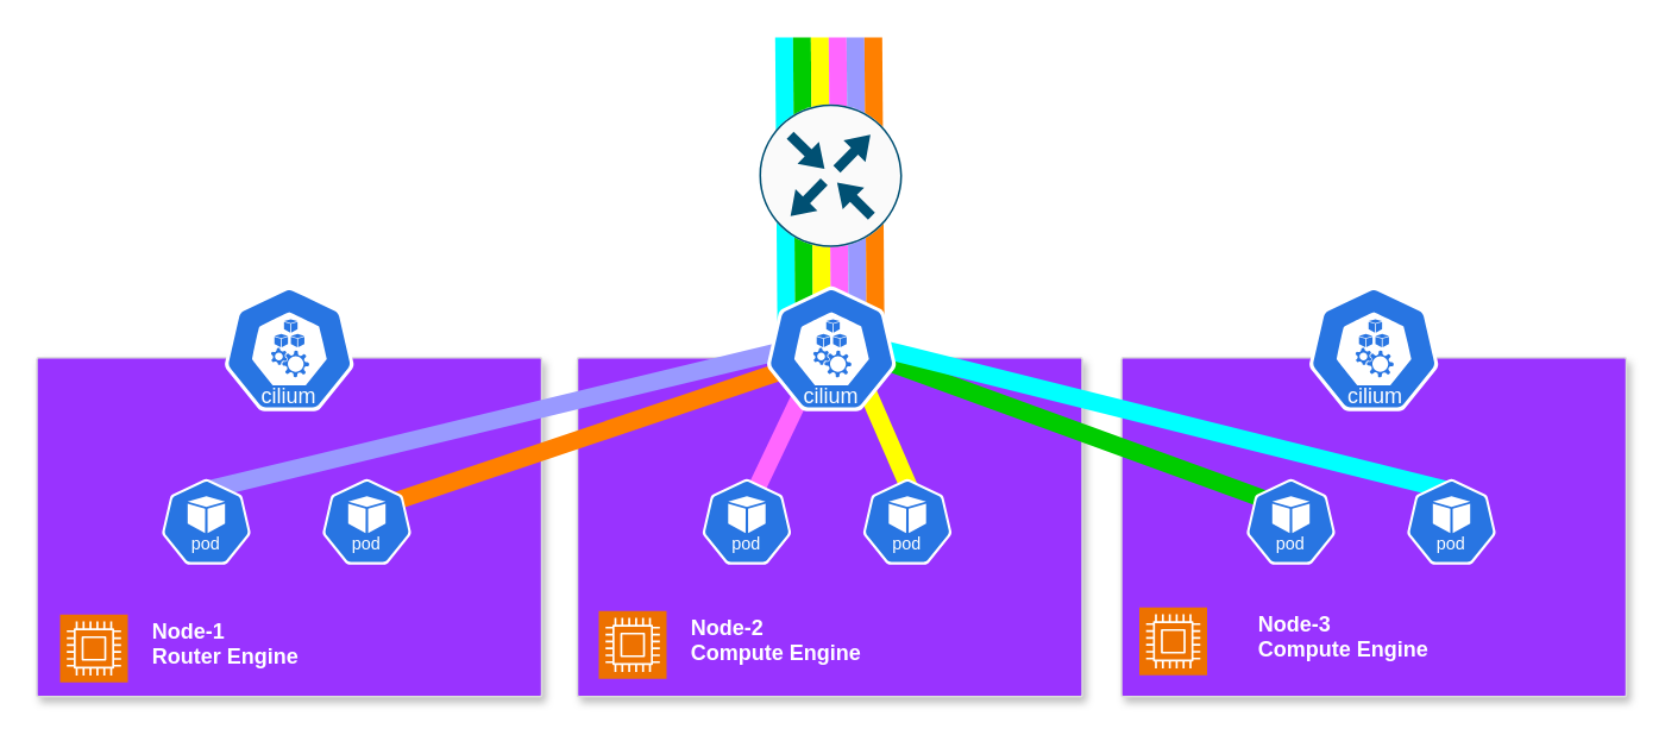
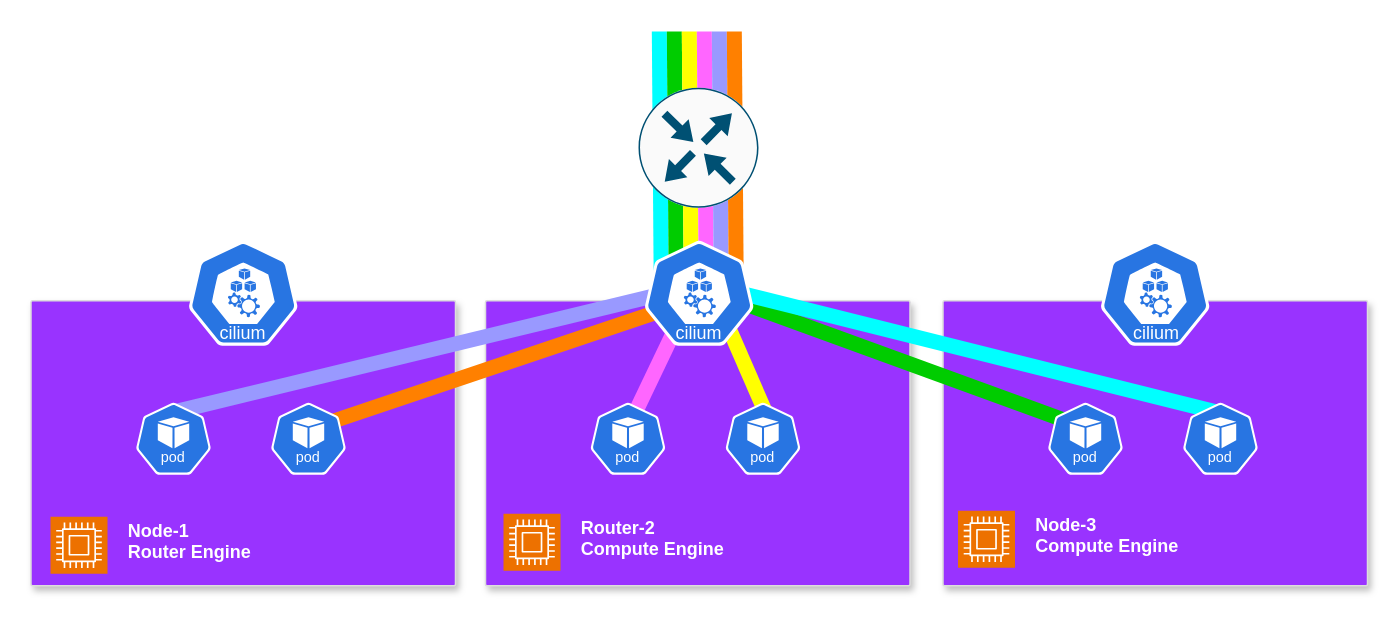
  <mxCell id="0" />
  <mxCell id="1" parent="0" />
  <mxCell id="2" value="" style="shape=flexArrow;endArrow=none;startArrow=none;html=1;rounded=0;startFill=0;endFill=0;fillColor=#00FFFF;gradientColor=none;fillStyle=auto;strokeColor=none;" edge="1" parent="1"><mxGeometry width="100" height="100" relative="1" as="geometry"><mxPoint x="440.118" y="185" as="sourcePoint" /><mxPoint x="438.88" y="20" as="targetPoint" /></mxGeometry></mxCell>
  <mxCell id="3" value="" style="shape=flexArrow;endArrow=none;startArrow=none;html=1;rounded=0;startFill=0;endFill=0;strokeColor=none;fillColor=#00CC00;" edge="1" parent="1"><mxGeometry width="100" height="100" relative="1" as="geometry"><mxPoint x="450.118" y="185" as="sourcePoint" /><mxPoint x="448.88" y="20" as="targetPoint" /></mxGeometry></mxCell>
  <mxCell id="4" value="" style="shape=flexArrow;endArrow=none;startArrow=none;html=1;rounded=0;startFill=0;endFill=0;strokeColor=none;fillColor=#FFFF00;" edge="1" parent="1"><mxGeometry width="100" height="100" relative="1" as="geometry"><mxPoint x="460.118" y="185" as="sourcePoint" /><mxPoint x="458.88" y="20" as="targetPoint" /></mxGeometry></mxCell>
  <mxCell id="5" value="" style="shape=flexArrow;endArrow=none;startArrow=none;html=1;rounded=0;startFill=0;endFill=0;strokeColor=none;fillColor=#FF66FF;" edge="1" parent="1"><mxGeometry width="100" height="100" relative="1" as="geometry"><mxPoint x="470.118" y="185" as="sourcePoint" /><mxPoint x="468.88" y="20" as="targetPoint" /></mxGeometry></mxCell>
  <mxCell id="6" value="" style="shape=flexArrow;endArrow=none;startArrow=none;html=1;rounded=0;startFill=0;endFill=0;fillColor=#9999FF;strokeColor=none;" edge="1" parent="1"><mxGeometry width="100" height="100" relative="1" as="geometry"><mxPoint x="480.118" y="185" as="sourcePoint" /><mxPoint x="478.88" y="20" as="targetPoint" /></mxGeometry></mxCell>
  <mxCell id="7" value="" style="shape=flexArrow;endArrow=none;startArrow=none;html=1;rounded=0;startFill=0;endFill=0;fillColor=#FF8000;strokeColor=none;" edge="1" parent="1"><mxGeometry width="100" height="100" relative="1" as="geometry"><mxPoint x="490.118" y="185" as="sourcePoint" /><mxPoint x="488.88" y="20" as="targetPoint" /></mxGeometry></mxCell>
  <mxCell id="8" value="" style="strokeColor=#dddddd;shadow=1;strokeWidth=1;rounded=1;absoluteArcSize=1;arcSize=2;movable=1;resizable=1;rotatable=1;deletable=1;editable=1;locked=0;connectable=1;container=0;fillColor=#9933FF;" vertex="1" parent="1"><mxGeometry x="323" y="200" width="283" height="190" as="geometry" /></mxCell>
  <mxCell id="9" value="" style="strokeColor=#dddddd;shadow=1;strokeWidth=1;rounded=1;absoluteArcSize=1;arcSize=2;movable=1;resizable=1;rotatable=1;deletable=1;editable=1;locked=0;connectable=1;container=0;fillColor=#9933FF;" vertex="1" parent="1"><mxGeometry x="20" y="200" width="283" height="190" as="geometry" /></mxCell>
  <mxCell id="10" value="&lt;font color=&quot;#ffffff&quot;&gt;&lt;span style=&quot;text-wrap: nowrap;&quot;&gt;Node-1&lt;/span&gt;&lt;br style=&quot;forced-color-adjust: none; font-family: Helvetica; font-size: 12px; font-style: normal; font-variant-ligatures: normal; font-variant-caps: normal; letter-spacing: normal; orphans: 2; text-align: left; text-indent: 0px; text-transform: none; widows: 2; word-spacing: 0px; -webkit-text-stroke-width: 0px; white-space: nowrap; text-decoration-thickness: initial; text-decoration-style: initial; text-decoration-color: initial;&quot;&gt;&lt;span style=&quot;font-family: Helvetica; font-size: 12px; font-style: normal; font-variant-ligatures: normal; font-variant-caps: normal; letter-spacing: normal; orphans: 2; text-align: left; text-indent: 0px; text-transform: none; widows: 2; word-spacing: 0px; -webkit-text-stroke-width: 0px; white-space: nowrap; text-decoration-thickness: initial; text-decoration-style: initial; text-decoration-color: initial; float: none; display: inline !important;&quot;&gt;Router Engine&lt;/span&gt;&lt;/font&gt;" style="text;whiteSpace=wrap;html=1;fontStyle=1" vertex="1" parent="1"><mxGeometry x="83" y="340" width="120" height="50" as="geometry" /></mxCell>
  <mxCell id="11" value="" style="strokeColor=#dddddd;shadow=1;strokeWidth=1;rounded=1;absoluteArcSize=1;arcSize=2;movable=1;resizable=1;rotatable=1;deletable=1;editable=1;locked=0;connectable=1;container=0;fillColor=#9933FF;" vertex="1" parent="1"><mxGeometry x="628" y="200" width="283" height="190" as="geometry" /></mxCell>
  <mxCell id="12" value="" style="sketch=0;points=[[0.5,0,0],[1,0.5,0],[0.5,1,0],[0,0.5,0],[0.145,0.145,0],[0.856,0.145,0],[0.855,0.856,0],[0.145,0.855,0]];verticalLabelPosition=bottom;html=1;verticalAlign=top;aspect=fixed;align=center;pointerEvents=1;shape=mxgraph.cisco19.rect;prIcon=router;fillColor=#FAFAFA;strokeColor=#005073;" vertex="1" parent="1"><mxGeometry x="425" y="58" width="80" height="80" as="geometry" /></mxCell>
  <mxCell id="13" value="Upstream&lt;div&gt;Router&lt;/div&gt;" style="text;html=1;align=center;verticalAlign=middle;resizable=0;points=[];autosize=1;strokeColor=none;fillColor=none;fontColor=#FFFFFF;" vertex="1" parent="1"><mxGeometry x="525" y="153" width="80" height="40" as="geometry" /></mxCell>
  <mxCell id="14" value="" style="sketch=0;points=[[0,0,0],[0.25,0,0],[0.5,0,0],[0.75,0,0],[1,0,0],[0,1,0],[0.25,1,0],[0.5,1,0],[0.75,1,0],[1,1,0],[0,0.25,0],[0,0.5,0],[0,0.75,0],[1,0.25,0],[1,0.5,0],[1,0.75,0]];outlineConnect=0;fontColor=#232F3E;fillColor=#ED7100;strokeColor=#ffffff;dashed=0;verticalLabelPosition=bottom;verticalAlign=top;align=center;html=1;fontSize=12;fontStyle=0;aspect=fixed;shape=mxgraph.aws4.resourceIcon;resIcon=mxgraph.aws4.compute;" vertex="1" parent="1"><mxGeometry x="33" y="344" width="38" height="38" as="geometry" /></mxCell>
  <mxCell id="15" value="" style="shape=flexArrow;endArrow=none;startArrow=none;html=1;rounded=0;startFill=0;endFill=0;fillColor=#9999FF;strokeColor=none;" edge="1" parent="1"><mxGeometry width="100" height="100" relative="1" as="geometry"><mxPoint x="113" y="274.722" as="sourcePoint" /><mxPoint x="463" y="190" as="targetPoint" /></mxGeometry></mxCell>
  <mxCell id="16" value="" style="shape=flexArrow;endArrow=none;startArrow=none;html=1;rounded=0;startFill=0;endFill=0;fillColor=#FF8000;strokeColor=none;entryX=0.507;entryY=0.541;entryDx=0;entryDy=0;entryPerimeter=0;" edge="1" parent="1" target="27"><mxGeometry width="100" height="100" relative="1" as="geometry"><mxPoint x="200" y="287.485" as="sourcePoint" /><mxPoint x="463" y="185" as="targetPoint" /></mxGeometry></mxCell>
  <mxCell id="17" value="" style="shape=flexArrow;endArrow=none;startArrow=none;html=1;rounded=0;startFill=0;endFill=0;strokeColor=none;fillColor=#FF66FF;" edge="1" parent="1"><mxGeometry width="100" height="100" relative="1" as="geometry"><mxPoint x="418.808" y="283" as="sourcePoint" /><mxPoint x="463.19" y="190" as="targetPoint" /></mxGeometry></mxCell>
  <mxCell id="18" value="" style="shape=flexArrow;endArrow=none;startArrow=none;html=1;rounded=0;startFill=0;endFill=0;strokeColor=none;fillColor=#FFFF00;" edge="1" parent="1"><mxGeometry width="100" height="100" relative="1" as="geometry"><mxPoint x="518.618" y="295" as="sourcePoint" /><mxPoint x="473" y="190" as="targetPoint" /></mxGeometry></mxCell>
  <mxCell id="19" value="" style="shape=flexArrow;endArrow=none;startArrow=none;html=1;rounded=0;startFill=0;endFill=0;strokeColor=none;fillColor=#00CC00;" edge="1" parent="1"><mxGeometry width="100" height="100" relative="1" as="geometry"><mxPoint x="723.618" y="285" as="sourcePoint" /><mxPoint x="463" y="190" as="targetPoint" /></mxGeometry></mxCell>
  <mxCell id="20" value="" style="shape=flexArrow;endArrow=none;startArrow=none;html=1;rounded=0;startFill=0;endFill=0;fillColor=#00FFFF;gradientColor=none;fillStyle=auto;strokeColor=none;" edge="1" parent="1"><mxGeometry width="100" height="100" relative="1" as="geometry"><mxPoint x="813.618" y="275" as="sourcePoint" /><mxPoint x="473" y="190" as="targetPoint" /></mxGeometry></mxCell>
  <mxCell id="21" value="" style="aspect=fixed;sketch=0;html=1;dashed=0;whitespace=wrap;verticalLabelPosition=bottom;verticalAlign=top;fillColor=#2875E2;strokeColor=#ffffff;points=[[0.005,0.63,0],[0.1,0.2,0],[0.9,0.2,0],[0.5,0,0],[0.995,0.63,0],[0.72,0.99,0],[0.5,1,0],[0.28,0.99,0]];shape=mxgraph.kubernetes.icon2;kubernetesLabel=1;prIcon=pod" vertex="1" parent="1"><mxGeometry x="393" y="268" width="50" height="48" as="geometry" /></mxCell>
  <mxCell id="22" value="" style="aspect=fixed;sketch=0;html=1;dashed=0;whitespace=wrap;verticalLabelPosition=bottom;verticalAlign=top;fillColor=#2875E2;strokeColor=#ffffff;points=[[0.005,0.63,0],[0.1,0.2,0],[0.9,0.2,0],[0.5,0,0],[0.995,0.63,0],[0.72,0.99,0],[0.5,1,0],[0.28,0.99,0]];shape=mxgraph.kubernetes.icon2;kubernetesLabel=1;prIcon=pod" vertex="1" parent="1"><mxGeometry x="483" y="268" width="50" height="48" as="geometry" /></mxCell>
  <mxCell id="23" value="" style="aspect=fixed;sketch=0;html=1;dashed=0;whitespace=wrap;verticalLabelPosition=bottom;verticalAlign=top;fillColor=#2875E2;strokeColor=#ffffff;points=[[0.005,0.63,0],[0.1,0.2,0],[0.9,0.2,0],[0.5,0,0],[0.995,0.63,0],[0.72,0.99,0],[0.5,1,0],[0.28,0.99,0]];shape=mxgraph.kubernetes.icon2;kubernetesLabel=1;prIcon=pod" vertex="1" parent="1"><mxGeometry x="90" y="268" width="50" height="48" as="geometry" /></mxCell>
  <mxCell id="24" value="" style="aspect=fixed;sketch=0;html=1;dashed=0;whitespace=wrap;verticalLabelPosition=bottom;verticalAlign=top;fillColor=#2875E2;strokeColor=#ffffff;points=[[0.005,0.63,0],[0.1,0.2,0],[0.9,0.2,0],[0.5,0,0],[0.995,0.63,0],[0.72,0.99,0],[0.5,1,0],[0.28,0.99,0]];shape=mxgraph.kubernetes.icon2;kubernetesLabel=1;prIcon=pod" vertex="1" parent="1"><mxGeometry x="180" y="268" width="50" height="48" as="geometry" /></mxCell>
  <mxCell id="25" value="" style="aspect=fixed;sketch=0;html=1;dashed=0;whitespace=wrap;verticalLabelPosition=bottom;verticalAlign=top;fillColor=#2875E2;strokeColor=#ffffff;points=[[0.005,0.63,0],[0.1,0.2,0],[0.9,0.2,0],[0.5,0,0],[0.995,0.63,0],[0.72,0.99,0],[0.5,1,0],[0.28,0.99,0]];shape=mxgraph.kubernetes.icon2;kubernetesLabel=1;prIcon=pod" vertex="1" parent="1"><mxGeometry x="698" y="268" width="50" height="48" as="geometry" /></mxCell>
  <mxCell id="26" value="" style="aspect=fixed;sketch=0;html=1;dashed=0;whitespace=wrap;verticalLabelPosition=bottom;verticalAlign=top;fillColor=#2875E2;strokeColor=#ffffff;points=[[0.005,0.63,0],[0.1,0.2,0],[0.9,0.2,0],[0.5,0,0],[0.995,0.63,0],[0.72,0.99,0],[0.5,1,0],[0.28,0.99,0]];shape=mxgraph.kubernetes.icon2;kubernetesLabel=1;prIcon=pod" vertex="1" parent="1"><mxGeometry x="788" y="268" width="50" height="48" as="geometry" /></mxCell>
  <mxCell id="27" value="" style="aspect=fixed;sketch=0;html=1;dashed=0;whitespace=wrap;verticalLabelPosition=bottom;verticalAlign=top;fillColor=#2875E2;strokeColor=#ffffff;points=[[0.005,0.63,0],[0.1,0.2,0],[0.9,0.2,0],[0.5,0,0],[0.995,0.63,0],[0.72,0.99,0],[0.5,1,0],[0.28,0.99,0]];shape=mxgraph.kubernetes.icon2;prIcon=k_proxy" vertex="1" parent="1"><mxGeometry x="429" y="160" width="72.92" height="70" as="geometry" /></mxCell>
- <mxCell id="28" value="&lt;font color=&quot;#ffffff&quot;&gt;&lt;span style=&quot;text-wrap: nowrap;&quot;&gt;Node-2&lt;/span&gt;&lt;br style=&quot;forced-color-adjust: none; font-family: Helvetica; font-size: 12px; font-style: normal; font-variant-ligatures: normal; font-variant-caps: normal; letter-spacing: normal; orphans: 2; text-align: left; text-indent: 0px; text-transform: none; widows: 2; word-spacing: 0px; -webkit-text-stroke-width: 0px; white-space: nowrap; text-decoration-thickness: initial; text-decoration-style: initial; text-decoration-color: initial;&quot;&gt;&lt;span style=&quot;font-family: Helvetica; font-size: 12px; font-style: normal; font-variant-ligatures: normal; font-variant-caps: normal; letter-spacing: normal; orphans: 2; text-align: left; text-indent: 0px; text-transform: none; widows: 2; word-spacing: 0px; -webkit-text-stroke-width: 0px; white-space: nowrap; text-decoration-thickness: initial; text-decoration-style: initial; text-decoration-color: initial; float: none; display: inline !important;&quot;&gt;Compute Engine&lt;/span&gt;&lt;/font&gt;" style="text;whiteSpace=wrap;html=1;fontStyle=1" vertex="1" parent="1"><mxGeometry x="385" y="338" width="120" height="50" as="geometry" /></mxCell>
+ <mxCell id="28" value="&lt;font color=&quot;#ffffff&quot;&gt;&lt;span style=&quot;text-wrap: nowrap;&quot;&gt;Router-2&lt;/span&gt;&lt;br style=&quot;forced-color-adjust: none; font-family: Helvetica; font-size: 12px; font-style: normal; font-variant-ligatures: normal; font-variant-caps: normal; letter-spacing: normal; orphans: 2; text-align: left; text-indent: 0px; text-transform: none; widows: 2; word-spacing: 0px; -webkit-text-stroke-width: 0px; white-space: nowrap; text-decoration-thickness: initial; text-decoration-style: initial; text-decoration-color: initial;&quot;&gt;&lt;span style=&quot;font-family: Helvetica; font-size: 12px; font-style: normal; font-variant-ligatures: normal; font-variant-caps: normal; letter-spacing: normal; orphans: 2; text-align: left; text-indent: 0px; text-transform: none; widows: 2; word-spacing: 0px; -webkit-text-stroke-width: 0px; white-space: nowrap; text-decoration-thickness: initial; text-decoration-style: initial; text-decoration-color: initial; float: none; display: inline !important;&quot;&gt;Compute Engine&lt;/span&gt;&lt;/font&gt;" style="text;whiteSpace=wrap;html=1;fontStyle=1" vertex="1" parent="1"><mxGeometry x="385" y="338" width="120" height="50" as="geometry" /></mxCell>
  <mxCell id="29" value="" style="sketch=0;points=[[0,0,0],[0.25,0,0],[0.5,0,0],[0.75,0,0],[1,0,0],[0,1,0],[0.25,1,0],[0.5,1,0],[0.75,1,0],[1,1,0],[0,0.25,0],[0,0.5,0],[0,0.75,0],[1,0.25,0],[1,0.5,0],[1,0.75,0]];outlineConnect=0;fontColor=#232F3E;fillColor=#ED7100;strokeColor=#ffffff;dashed=0;verticalLabelPosition=bottom;verticalAlign=top;align=center;html=1;fontSize=12;fontStyle=0;aspect=fixed;shape=mxgraph.aws4.resourceIcon;resIcon=mxgraph.aws4.compute;" vertex="1" parent="1"><mxGeometry x="335" y="342" width="38" height="38" as="geometry" /></mxCell>
- <mxCell id="30" value="&lt;font color=&quot;#ffffff&quot;&gt;&lt;span style=&quot;text-wrap: nowrap;&quot;&gt;Node-3&lt;/span&gt;&lt;br style=&quot;forced-color-adjust: none; font-family: Helvetica; font-size: 12px; font-style: normal; font-variant-ligatures: normal; font-variant-caps: normal; letter-spacing: normal; orphans: 2; text-align: left; text-indent: 0px; text-transform: none; widows: 2; word-spacing: 0px; -webkit-text-stroke-width: 0px; white-space: nowrap; text-decoration-thickness: initial; text-decoration-style: initial; text-decoration-color: initial;&quot;&gt;&lt;span style=&quot;font-family: Helvetica; font-size: 12px; font-style: normal; font-variant-ligatures: normal; font-variant-caps: normal; letter-spacing: normal; orphans: 2; text-align: left; text-indent: 0px; text-transform: none; widows: 2; word-spacing: 0px; -webkit-text-stroke-width: 0px; white-space: nowrap; text-decoration-thickness: initial; text-decoration-style: initial; text-decoration-color: initial; float: none; display: inline !important;&quot;&gt;Compute Engine&lt;/span&gt;&lt;/font&gt;" style="text;whiteSpace=wrap;html=1;fontStyle=1" vertex="1" parent="1"><mxGeometry x="703" y="336" width="120" height="50" as="geometry" /></mxCell>
+ <mxCell id="30" value="&lt;font color=&quot;#ffffff&quot;&gt;&lt;span style=&quot;text-wrap: nowrap;&quot;&gt;Node-3&lt;/span&gt;&lt;br style=&quot;forced-color-adjust: none; font-family: Helvetica; font-size: 12px; font-style: normal; font-variant-ligatures: normal; font-variant-caps: normal; letter-spacing: normal; orphans: 2; text-align: left; text-indent: 0px; text-transform: none; widows: 2; word-spacing: 0px; -webkit-text-stroke-width: 0px; white-space: nowrap; text-decoration-thickness: initial; text-decoration-style: initial; text-decoration-color: initial;&quot;&gt;&lt;span style=&quot;font-family: Helvetica; font-size: 12px; font-style: normal; font-variant-ligatures: normal; font-variant-caps: normal; letter-spacing: normal; orphans: 2; text-align: left; text-indent: 0px; text-transform: none; widows: 2; word-spacing: 0px; -webkit-text-stroke-width: 0px; white-space: nowrap; text-decoration-thickness: initial; text-decoration-style: initial; text-decoration-color: initial; float: none; display: inline !important;&quot;&gt;Compute Engine&lt;/span&gt;&lt;/font&gt;" style="text;whiteSpace=wrap;html=1;fontStyle=1" vertex="1" parent="1"><mxGeometry x="688" y="336" width="120" height="50" as="geometry" /></mxCell>
  <mxCell id="31" value="" style="sketch=0;points=[[0,0,0],[0.25,0,0],[0.5,0,0],[0.75,0,0],[1,0,0],[0,1,0],[0.25,1,0],[0.5,1,0],[0.75,1,0],[1,1,0],[0,0.25,0],[0,0.5,0],[0,0.75,0],[1,0.25,0],[1,0.5,0],[1,0.75,0]];outlineConnect=0;fontColor=#232F3E;fillColor=#ED7100;strokeColor=#ffffff;dashed=0;verticalLabelPosition=bottom;verticalAlign=top;align=center;html=1;fontSize=12;fontStyle=0;aspect=fixed;shape=mxgraph.aws4.resourceIcon;resIcon=mxgraph.aws4.compute;" vertex="1" parent="1"><mxGeometry x="638" y="340" width="38" height="38" as="geometry" /></mxCell>
  <mxCell id="32" value="" style="aspect=fixed;sketch=0;html=1;dashed=0;whitespace=wrap;verticalLabelPosition=bottom;verticalAlign=top;fillColor=#2875E2;strokeColor=#ffffff;points=[[0.005,0.63,0],[0.1,0.2,0],[0.9,0.2,0],[0.5,0,0],[0.995,0.63,0],[0.72,0.99,0],[0.5,1,0],[0.28,0.99,0]];shape=mxgraph.kubernetes.icon2;prIcon=k_proxy" vertex="1" parent="1"><mxGeometry x="125.04" y="160" width="72.92" height="70" as="geometry" /></mxCell>
  <mxCell id="33" value="" style="aspect=fixed;sketch=0;html=1;dashed=0;whitespace=wrap;verticalLabelPosition=bottom;verticalAlign=top;fillColor=#2875E2;strokeColor=#ffffff;points=[[0.005,0.63,0],[0.1,0.2,0],[0.9,0.2,0],[0.5,0,0],[0.995,0.63,0],[0.72,0.99,0],[0.5,1,0],[0.28,0.99,0]];shape=mxgraph.kubernetes.icon2;prIcon=k_proxy" vertex="1" parent="1"><mxGeometry x="733" y="160" width="72.92" height="70" as="geometry" /></mxCell>
  <mxCell id="34" value="cilium" style="text;html=1;align=center;verticalAlign=middle;resizable=0;points=[];autosize=1;fillColor=none;fontColor=#FFFFFF;" vertex="1" parent="1"><mxGeometry x="135.5" y="207" width="50" height="30" as="geometry" /></mxCell>
  <mxCell id="35" value="cilium" style="text;html=1;align=center;verticalAlign=middle;resizable=0;points=[];autosize=1;fillColor=none;fontColor=#FFFFFF;" vertex="1" parent="1"><mxGeometry x="440.46" y="207" width="50" height="30" as="geometry" /></mxCell>
  <mxCell id="36" value="cilium" style="text;html=1;align=center;verticalAlign=middle;resizable=0;points=[];autosize=1;fillColor=none;fontColor=#FFFFFF;" vertex="1" parent="1"><mxGeometry x="744.5" y="207" width="50" height="30" as="geometry" /></mxCell>
